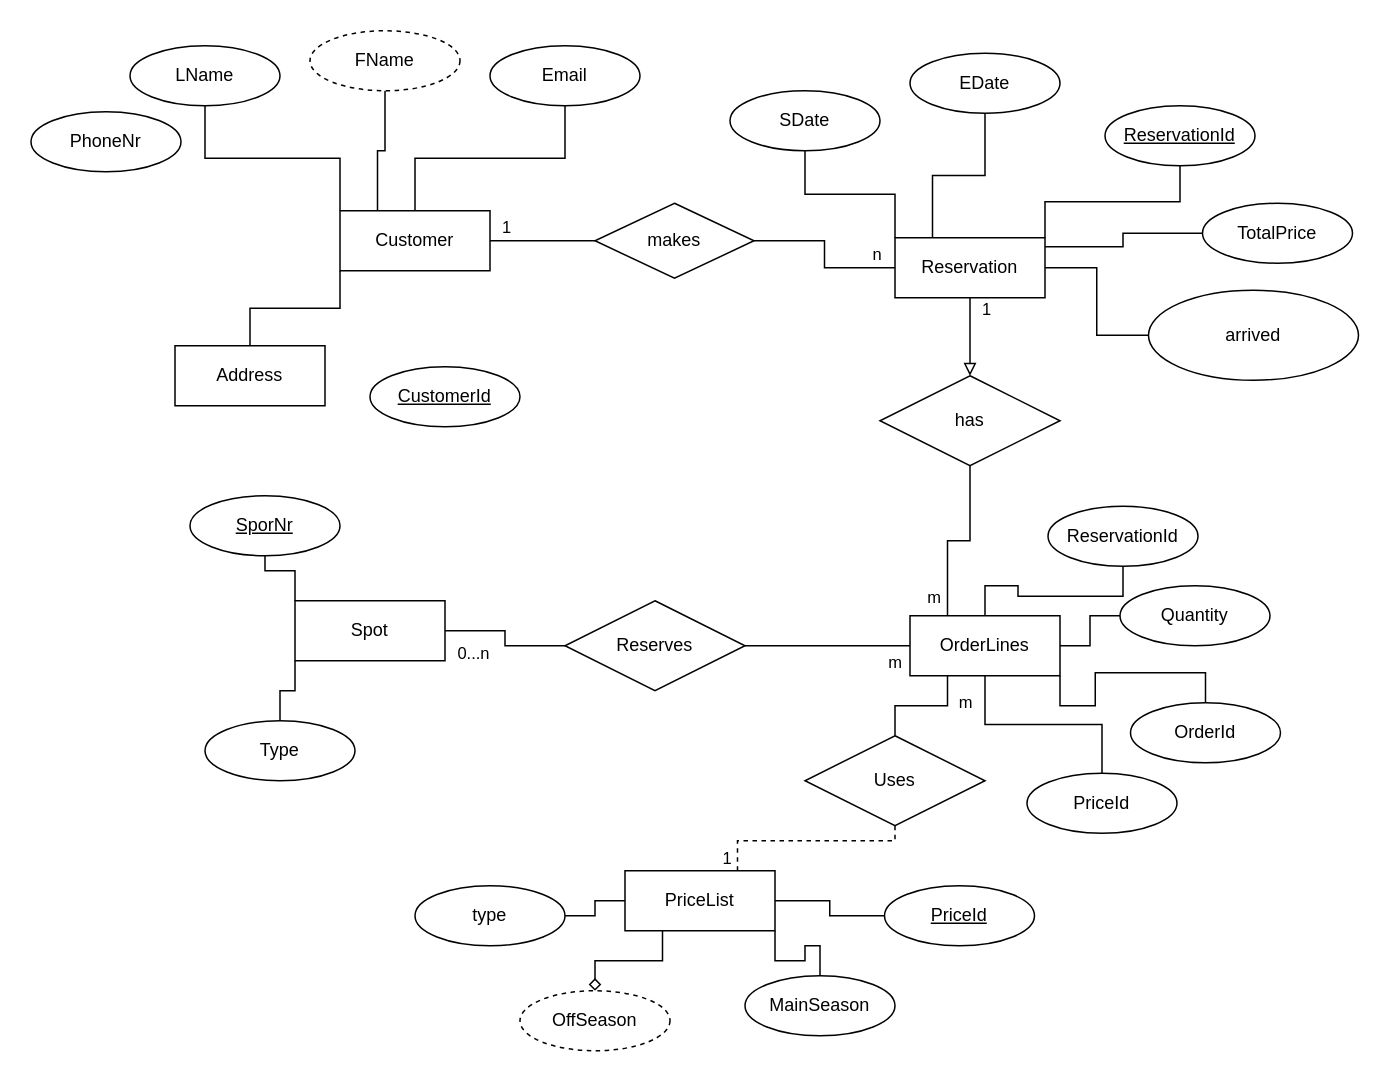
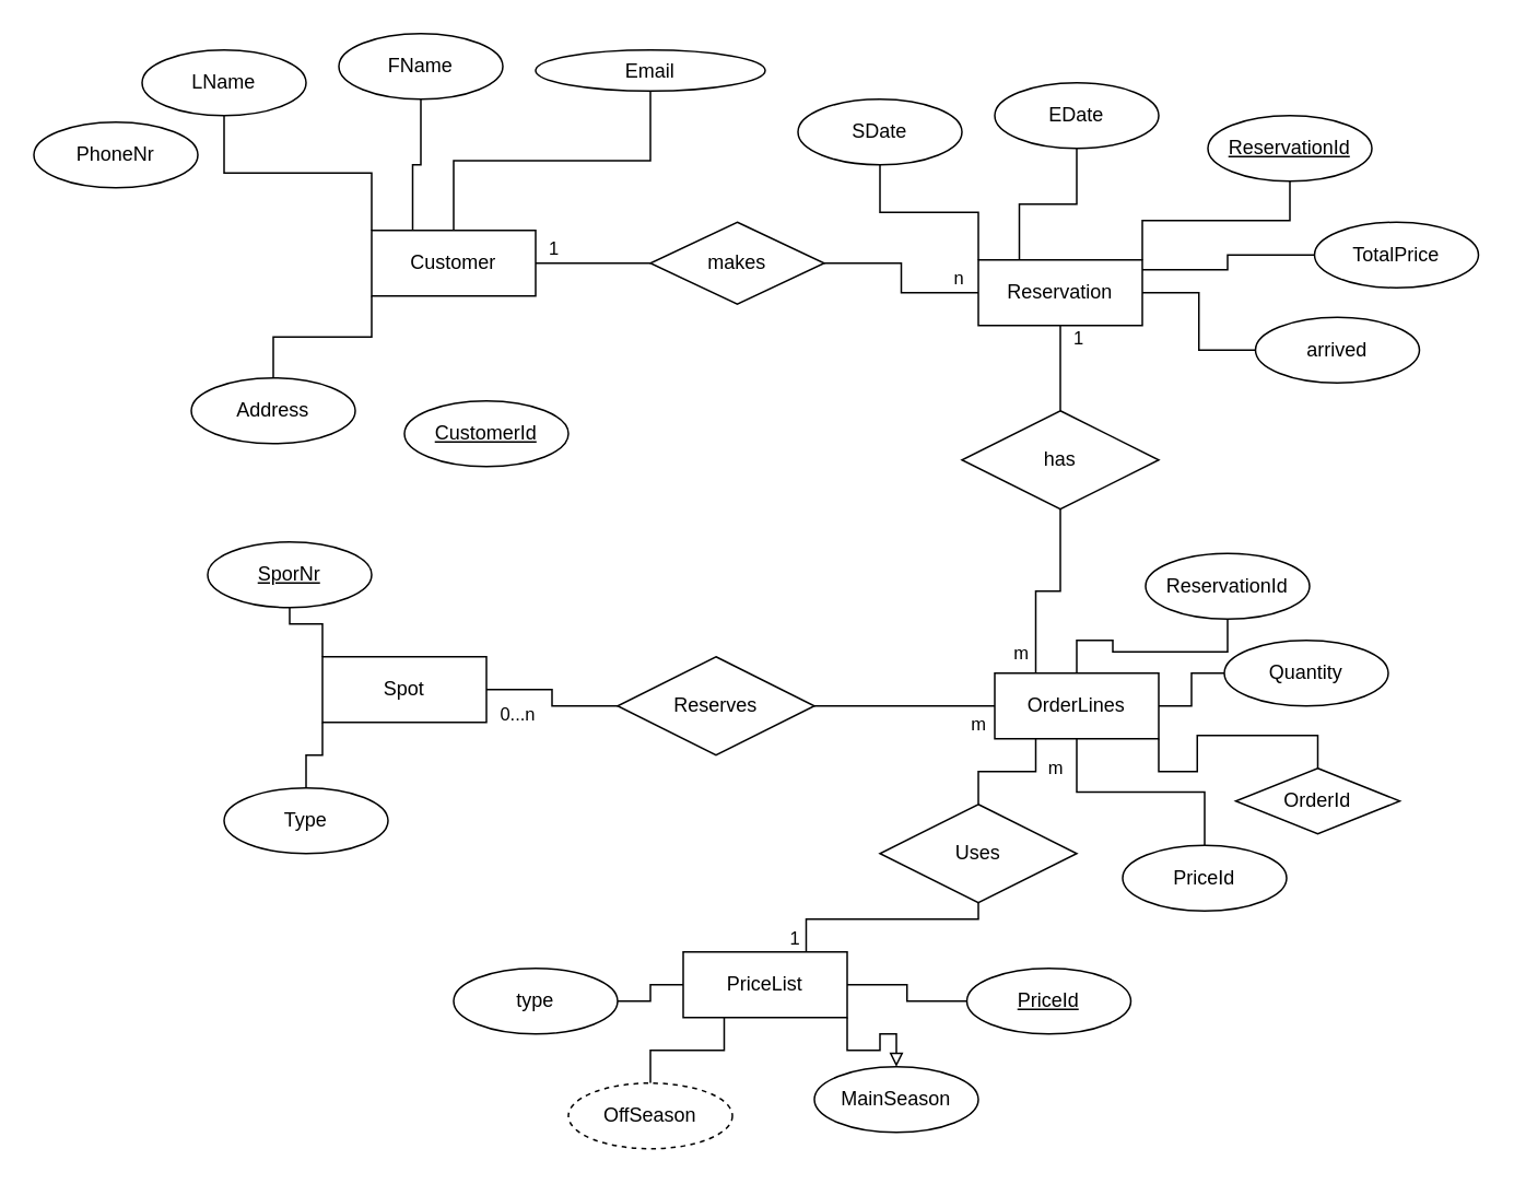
  <mxCell id="0" />
  <mxCell id="1" parent="0" />
  <mxCell id="2" style="edgeStyle=orthogonalEdgeStyle;rounded=0;orthogonalLoop=1;jettySize=auto;html=1;exitX=0;exitY=0;exitDx=0;exitDy=0;endArrow=none;endFill=0;" parent="1" source="8" target="10" edge="1"><mxGeometry relative="1" as="geometry" /></mxCell>
  <mxCell id="3" style="edgeStyle=orthogonalEdgeStyle;rounded=0;orthogonalLoop=1;jettySize=auto;html=1;exitX=0.25;exitY=0;exitDx=0;exitDy=0;endArrow=none;endFill=0;" parent="1" source="8" target="9" edge="1"><mxGeometry relative="1" as="geometry" /></mxCell>
  <mxCell id="4" style="edgeStyle=orthogonalEdgeStyle;rounded=0;orthogonalLoop=1;jettySize=auto;html=1;exitX=0.5;exitY=0;exitDx=0;exitDy=0;endArrow=none;endFill=0;" parent="1" source="8" target="11" edge="1"><mxGeometry relative="1" as="geometry" /></mxCell>
  <mxCell id="5" style="edgeStyle=orthogonalEdgeStyle;rounded=0;orthogonalLoop=1;jettySize=auto;html=1;exitX=0;exitY=1;exitDx=0;exitDy=0;endArrow=none;endFill=0;" parent="1" source="8" target="13" edge="1"><mxGeometry relative="1" as="geometry" /></mxCell>
  <mxCell id="6" style="edgeStyle=orthogonalEdgeStyle;rounded=0;orthogonalLoop=1;jettySize=auto;html=1;exitX=1;exitY=0.5;exitDx=0;exitDy=0;endArrow=none;endFill=0;" parent="1" source="8" target="26" edge="1"><mxGeometry relative="1" as="geometry"><Array as="points"><mxPoint x="356" y="160" /><mxPoint x="356" y="160" /></Array></mxGeometry></mxCell>
  <mxCell id="7" value="1" style="edgeLabel;html=1;align=center;verticalAlign=middle;resizable=0;points=[];" parent="6" vertex="1" connectable="0"><mxGeometry x="-0.762" relative="1" as="geometry"><mxPoint x="2" y="-10" as="offset" /></mxGeometry></mxCell>
  <mxCell id="8" value="Customer" style="whiteSpace=wrap;html=1;align=center;" parent="1" vertex="1"><mxGeometry x="226" y="140" width="100" height="40" as="geometry" /></mxCell>
- <mxCell id="9" value="FName" style="ellipse;whiteSpace=wrap;html=1;align=center;dashed=1;" parent="1" vertex="1"><mxGeometry x="206" y="20" width="100" height="40" as="geometry" /></mxCell>
+ <mxCell id="9" value="FName" style="ellipse;whiteSpace=wrap;html=1;align=center;" parent="1" vertex="1"><mxGeometry x="206" y="20" width="100" height="40" as="geometry" /></mxCell>
  <mxCell id="10" value="LName" style="ellipse;whiteSpace=wrap;html=1;align=center;" parent="1" vertex="1"><mxGeometry x="86" y="30" width="100" height="40" as="geometry" /></mxCell>
- <mxCell id="11" value="Email" style="ellipse;whiteSpace=wrap;html=1;align=center;" parent="1" vertex="1"><mxGeometry x="326" y="30" width="100" height="40" as="geometry" /></mxCell>
+ <mxCell id="11" value="Email" style="ellipse;whiteSpace=wrap;html=1;align=center;" parent="1" vertex="1"><mxGeometry x="326" y="30" width="140" height="25" as="geometry" /></mxCell>
  <mxCell id="12" value="PhoneNr" style="ellipse;whiteSpace=wrap;html=1;align=center;" parent="1" vertex="1"><mxGeometry x="20" y="74" width="100" height="40" as="geometry" /></mxCell>
- <mxCell id="13" value="Address" style="whiteSpace=wrap;html=1;align=center;rounded=0;" parent="1" vertex="1"><mxGeometry x="116" y="230" width="100" height="40" as="geometry" /></mxCell>
+ <mxCell id="13" value="Address" style="ellipse;whiteSpace=wrap;html=1;align=center;" parent="1" vertex="1"><mxGeometry x="116" y="230" width="100" height="40" as="geometry" /></mxCell>
  <mxCell id="14" value="&lt;u&gt;CustomerId&lt;/u&gt;" style="ellipse;whiteSpace=wrap;html=1;align=center;" parent="1" vertex="1"><mxGeometry x="246" y="244" width="100" height="40" as="geometry" /></mxCell>
  <mxCell id="15" style="edgeStyle=orthogonalEdgeStyle;rounded=0;orthogonalLoop=1;jettySize=auto;html=1;exitX=0;exitY=0;exitDx=0;exitDy=0;endArrow=none;endFill=0;" parent="1" source="22" target="25" edge="1"><mxGeometry relative="1" as="geometry" /></mxCell>
  <mxCell id="16" style="edgeStyle=orthogonalEdgeStyle;rounded=0;orthogonalLoop=1;jettySize=auto;html=1;exitX=0.25;exitY=0;exitDx=0;exitDy=0;endArrow=none;endFill=0;" parent="1" source="22" target="23" edge="1"><mxGeometry relative="1" as="geometry" /></mxCell>
  <mxCell id="17" style="edgeStyle=orthogonalEdgeStyle;rounded=0;orthogonalLoop=1;jettySize=auto;html=1;exitX=1;exitY=0;exitDx=0;exitDy=0;endArrow=none;endFill=0;" parent="1" source="22" target="24" edge="1"><mxGeometry relative="1" as="geometry" /></mxCell>
  <mxCell id="18" style="edgeStyle=orthogonalEdgeStyle;rounded=0;orthogonalLoop=1;jettySize=auto;html=1;exitX=0;exitY=0.5;exitDx=0;exitDy=0;endArrow=none;endFill=0;" parent="1" source="22" target="26" edge="1"><mxGeometry relative="1" as="geometry" /></mxCell>
  <mxCell id="19" value="n" style="edgeLabel;html=1;align=center;verticalAlign=middle;resizable=0;points=[];" parent="18" vertex="1" connectable="0"><mxGeometry x="-0.74" relative="1" as="geometry"><mxPoint x="2" y="-10" as="offset" /></mxGeometry></mxCell>
- <mxCell id="20" style="edgeStyle=orthogonalEdgeStyle;rounded=0;orthogonalLoop=1;jettySize=auto;html=1;exitX=0.5;exitY=1;exitDx=0;exitDy=0;endArrow=block;endFill=0;" parent="1" source="22" target="56" edge="1"><mxGeometry relative="1" as="geometry" /></mxCell>
+ <mxCell id="20" style="edgeStyle=orthogonalEdgeStyle;rounded=0;orthogonalLoop=1;jettySize=auto;html=1;exitX=0.5;exitY=1;exitDx=0;exitDy=0;endArrow=none;endFill=0;" parent="1" source="22" target="56" edge="1"><mxGeometry relative="1" as="geometry" /></mxCell>
  <mxCell id="21" value="1" style="edgeLabel;html=1;align=center;verticalAlign=middle;resizable=0;points=[];" parent="20" vertex="1" connectable="0"><mxGeometry x="-0.733" relative="1" as="geometry"><mxPoint x="10" as="offset" /></mxGeometry></mxCell>
  <mxCell id="22" value="Reservation" style="whiteSpace=wrap;html=1;align=center;" parent="1" vertex="1"><mxGeometry x="596" y="158" width="100" height="40" as="geometry" /></mxCell>
- <mxCell id="23" value="EDate" style="ellipse;whiteSpace=wrap;html=1;align=center;" parent="1" vertex="1"><mxGeometry x="606" y="35" width="100" height="40" as="geometry" /></mxCell>
+ <mxCell id="23" value="EDate" style="ellipse;whiteSpace=wrap;html=1;align=center;" parent="1" vertex="1"><mxGeometry x="606" y="50" width="100" height="40" as="geometry" /></mxCell>
  <mxCell id="24" value="&lt;u&gt;ReservationId&lt;/u&gt;" style="ellipse;whiteSpace=wrap;html=1;align=center;" parent="1" vertex="1"><mxGeometry x="736" y="70" width="100" height="40" as="geometry" /></mxCell>
  <mxCell id="25" value="SDate" style="ellipse;whiteSpace=wrap;html=1;align=center;" parent="1" vertex="1"><mxGeometry x="486" y="60" width="100" height="40" as="geometry" /></mxCell>
  <mxCell id="26" value="makes" style="shape=rhombus;perimeter=rhombusPerimeter;whiteSpace=wrap;html=1;align=center;" parent="1" vertex="1"><mxGeometry x="396" y="135" width="106" height="50" as="geometry" /></mxCell>
  <mxCell id="27" style="edgeStyle=orthogonalEdgeStyle;rounded=0;orthogonalLoop=1;jettySize=auto;html=1;exitX=1;exitY=1;exitDx=0;exitDy=0;endArrow=none;endFill=0;" parent="1" source="34" target="35" edge="1"><mxGeometry relative="1" as="geometry" /></mxCell>
  <mxCell id="28" style="edgeStyle=orthogonalEdgeStyle;rounded=0;orthogonalLoop=1;jettySize=auto;html=1;exitX=0.25;exitY=1;exitDx=0;exitDy=0;endArrow=none;endFill=0;" parent="1" source="34" target="55" edge="1"><mxGeometry relative="1" as="geometry"><Array as="points"><mxPoint x="631" y="470" /><mxPoint x="596" y="470" /></Array></mxGeometry></mxCell>
  <mxCell id="29" value="m" style="edgeLabel;html=1;align=center;verticalAlign=middle;resizable=0;points=[];" parent="28" vertex="1" connectable="0"><mxGeometry x="-0.814" relative="1" as="geometry"><mxPoint x="11" y="10" as="offset" /></mxGeometry></mxCell>
  <mxCell id="30" style="edgeStyle=orthogonalEdgeStyle;rounded=0;orthogonalLoop=1;jettySize=auto;html=1;exitX=0;exitY=0.5;exitDx=0;exitDy=0;endArrow=none;endFill=0;" parent="1" source="34" target="54" edge="1"><mxGeometry relative="1" as="geometry" /></mxCell>
  <mxCell id="31" value="m" style="edgeLabel;html=1;align=center;verticalAlign=middle;resizable=0;points=[];" parent="30" vertex="1" connectable="0"><mxGeometry x="-0.808" relative="1" as="geometry"><mxPoint y="10" as="offset" /></mxGeometry></mxCell>
  <mxCell id="32" style="edgeStyle=orthogonalEdgeStyle;rounded=0;orthogonalLoop=1;jettySize=auto;html=1;exitX=0.25;exitY=0;exitDx=0;exitDy=0;endArrow=none;endFill=0;" parent="1" source="34" target="56" edge="1"><mxGeometry relative="1" as="geometry" /></mxCell>
  <mxCell id="33" value="m" style="edgeLabel;html=1;align=center;verticalAlign=middle;resizable=0;points=[];" parent="32" vertex="1" connectable="0"><mxGeometry x="-0.774" relative="1" as="geometry"><mxPoint x="-10" as="offset" /></mxGeometry></mxCell>
  <mxCell id="34" value="OrderLines" style="whiteSpace=wrap;html=1;align=center;" parent="1" vertex="1"><mxGeometry x="606" y="410" width="100" height="40" as="geometry" /></mxCell>
- <mxCell id="35" value="OrderId" style="ellipse;whiteSpace=wrap;html=1;align=center;" parent="1" vertex="1"><mxGeometry x="753" y="468" width="100" height="40" as="geometry" /></mxCell>
+ <mxCell id="35" value="OrderId" style="rhombus;whiteSpace=wrap;html=1;align=center;" parent="1" vertex="1"><mxGeometry x="753" y="468" width="100" height="40" as="geometry" /></mxCell>
  <mxCell id="36" style="edgeStyle=orthogonalEdgeStyle;rounded=0;orthogonalLoop=1;jettySize=auto;html=1;endArrow=none;endFill=0;" parent="1" source="37" target="34" edge="1"><mxGeometry relative="1" as="geometry" /></mxCell>
  <mxCell id="37" value="Quantity" style="ellipse;whiteSpace=wrap;html=1;align=center;" parent="1" vertex="1"><mxGeometry x="746" y="390" width="100" height="40" as="geometry" /></mxCell>
  <mxCell id="38" style="edgeStyle=orthogonalEdgeStyle;rounded=0;orthogonalLoop=1;jettySize=auto;html=1;exitX=0;exitY=0;exitDx=0;exitDy=0;endArrow=none;endFill=0;" parent="1" source="42" target="52" edge="1"><mxGeometry relative="1" as="geometry" /></mxCell>
  <mxCell id="39" style="edgeStyle=orthogonalEdgeStyle;rounded=0;orthogonalLoop=1;jettySize=auto;html=1;exitX=0;exitY=1;exitDx=0;exitDy=0;endArrow=none;endFill=0;" parent="1" source="42" target="53" edge="1"><mxGeometry relative="1" as="geometry" /></mxCell>
  <mxCell id="40" style="edgeStyle=orthogonalEdgeStyle;rounded=0;orthogonalLoop=1;jettySize=auto;html=1;exitX=1;exitY=0.5;exitDx=0;exitDy=0;endArrow=none;endFill=0;" parent="1" source="42" target="54" edge="1"><mxGeometry relative="1" as="geometry" /></mxCell>
  <mxCell id="41" value="0...n" style="edgeLabel;html=1;align=center;verticalAlign=middle;resizable=0;points=[];" parent="40" vertex="1" connectable="0"><mxGeometry x="-0.77" y="-1" relative="1" as="geometry"><mxPoint x="8" y="13" as="offset" /></mxGeometry></mxCell>
  <mxCell id="42" value="Spot" style="whiteSpace=wrap;html=1;align=center;" parent="1" vertex="1"><mxGeometry x="196" y="400" width="100" height="40" as="geometry" /></mxCell>
- <mxCell id="43" style="edgeStyle=orthogonalEdgeStyle;rounded=0;orthogonalLoop=1;jettySize=auto;html=1;exitX=1;exitY=1;exitDx=0;exitDy=0;endArrow=none;endFill=0;" parent="1" source="48" target="51" edge="1"><mxGeometry relative="1" as="geometry" /></mxCell>
- <mxCell id="44" style="edgeStyle=orthogonalEdgeStyle;rounded=0;orthogonalLoop=1;jettySize=auto;html=1;exitX=0.25;exitY=1;exitDx=0;exitDy=0;endArrow=diamond;endFill=0;" parent="1" source="48" target="49" edge="1"><mxGeometry relative="1" as="geometry" /></mxCell>
+ <mxCell id="43" style="edgeStyle=orthogonalEdgeStyle;rounded=0;orthogonalLoop=1;jettySize=auto;html=1;exitX=1;exitY=1;exitDx=0;exitDy=0;endArrow=block;endFill=0;" parent="1" source="48" target="51" edge="1"><mxGeometry relative="1" as="geometry" /></mxCell>
+ <mxCell id="44" style="edgeStyle=orthogonalEdgeStyle;rounded=0;orthogonalLoop=1;jettySize=auto;html=1;exitX=0.25;exitY=1;exitDx=0;exitDy=0;endArrow=none;endFill=0;" parent="1" source="48" target="49" edge="1"><mxGeometry relative="1" as="geometry" /></mxCell>
  <mxCell id="45" style="edgeStyle=orthogonalEdgeStyle;rounded=0;orthogonalLoop=1;jettySize=auto;html=1;exitX=0;exitY=0.5;exitDx=0;exitDy=0;endArrow=none;endFill=0;" parent="1" source="48" target="50" edge="1"><mxGeometry relative="1" as="geometry" /></mxCell>
- <mxCell id="46" style="edgeStyle=orthogonalEdgeStyle;rounded=0;orthogonalLoop=1;jettySize=auto;html=1;exitX=0.75;exitY=0;exitDx=0;exitDy=0;endArrow=none;endFill=0;dashed=1;" parent="1" source="48" target="55" edge="1"><mxGeometry relative="1" as="geometry"><Array as="points"><mxPoint x="491" y="560" /><mxPoint x="596" y="560" /></Array></mxGeometry></mxCell>
+ <mxCell id="46" style="edgeStyle=orthogonalEdgeStyle;rounded=0;orthogonalLoop=1;jettySize=auto;html=1;exitX=0.75;exitY=0;exitDx=0;exitDy=0;endArrow=none;endFill=0;" parent="1" source="48" target="55" edge="1"><mxGeometry relative="1" as="geometry"><Array as="points"><mxPoint x="491" y="560" /><mxPoint x="596" y="560" /></Array></mxGeometry></mxCell>
  <mxCell id="47" value="1" style="edgeLabel;html=1;align=center;verticalAlign=middle;resizable=0;points=[];" parent="46" vertex="1" connectable="0"><mxGeometry x="-0.771" y="1" relative="1" as="geometry"><mxPoint x="-7" y="6" as="offset" /></mxGeometry></mxCell>
  <mxCell id="48" value="PriceList" style="whiteSpace=wrap;html=1;align=center;" parent="1" vertex="1"><mxGeometry x="416" y="580" width="100" height="40" as="geometry" /></mxCell>
  <mxCell id="49" value="OffSeason" style="ellipse;whiteSpace=wrap;html=1;align=center;dashed=1;" parent="1" vertex="1"><mxGeometry x="346" y="660" width="100" height="40" as="geometry" /></mxCell>
  <mxCell id="50" value="type" style="ellipse;whiteSpace=wrap;html=1;align=center;" parent="1" vertex="1"><mxGeometry x="276" y="590" width="100" height="40" as="geometry" /></mxCell>
  <mxCell id="51" value="MainSeason" style="ellipse;whiteSpace=wrap;html=1;align=center;" parent="1" vertex="1"><mxGeometry x="496" y="650" width="100" height="40" as="geometry" /></mxCell>
  <mxCell id="52" value="&lt;u&gt;SporNr&lt;/u&gt;" style="ellipse;whiteSpace=wrap;html=1;align=center;" parent="1" vertex="1"><mxGeometry x="126" y="330" width="100" height="40" as="geometry" /></mxCell>
  <mxCell id="53" value="Type" style="ellipse;whiteSpace=wrap;html=1;align=center;" parent="1" vertex="1"><mxGeometry x="136" y="480" width="100" height="40" as="geometry" /></mxCell>
  <mxCell id="54" value="Reserves" style="shape=rhombus;perimeter=rhombusPerimeter;whiteSpace=wrap;html=1;align=center;" parent="1" vertex="1"><mxGeometry x="376" y="400" width="120" height="60" as="geometry" /></mxCell>
  <mxCell id="55" value="Uses" style="shape=rhombus;perimeter=rhombusPerimeter;whiteSpace=wrap;html=1;align=center;" parent="1" vertex="1"><mxGeometry x="536" y="490" width="120" height="60" as="geometry" /></mxCell>
  <mxCell id="56" value="has" style="shape=rhombus;perimeter=rhombusPerimeter;whiteSpace=wrap;html=1;align=center;" parent="1" vertex="1"><mxGeometry x="586" y="250" width="120" height="60" as="geometry" /></mxCell>
  <mxCell id="57" style="edgeStyle=orthogonalEdgeStyle;rounded=0;orthogonalLoop=1;jettySize=auto;html=1;exitX=0;exitY=0.5;exitDx=0;exitDy=0;endArrow=none;endFill=0;" parent="1" source="58" target="48" edge="1"><mxGeometry relative="1" as="geometry" /></mxCell>
  <mxCell id="58" value="&lt;u&gt;PriceId&lt;/u&gt;" style="ellipse;whiteSpace=wrap;html=1;align=center;" parent="1" vertex="1"><mxGeometry x="589" y="590" width="100" height="40" as="geometry" /></mxCell>
  <mxCell id="59" style="edgeStyle=orthogonalEdgeStyle;rounded=0;orthogonalLoop=1;jettySize=auto;html=1;endArrow=none;endFill=0;" parent="1" source="60" target="34" edge="1"><mxGeometry relative="1" as="geometry" /></mxCell>
  <mxCell id="60" value="PriceId" style="ellipse;whiteSpace=wrap;html=1;align=center;" parent="1" vertex="1"><mxGeometry x="684" y="515" width="100" height="40" as="geometry" /></mxCell>
  <mxCell id="61" style="edgeStyle=orthogonalEdgeStyle;rounded=0;orthogonalLoop=1;jettySize=auto;html=1;endArrow=none;endFill=0;" parent="1" source="62" target="34" edge="1"><mxGeometry relative="1" as="geometry" /></mxCell>
  <mxCell id="62" value="ReservationId" style="ellipse;whiteSpace=wrap;html=1;align=center;" parent="1" vertex="1"><mxGeometry x="698" y="337" width="100" height="40" as="geometry" /></mxCell>
  <mxCell id="63" style="edgeStyle=orthogonalEdgeStyle;rounded=0;orthogonalLoop=1;jettySize=auto;html=1;endArrow=none;endFill=0;" edge="1" parent="1" source="64" target="22"><mxGeometry relative="1" as="geometry" /></mxCell>
- <mxCell id="64" value="arrived" style="ellipse;whiteSpace=wrap;html=1;align=center;" vertex="1" parent="1"><mxGeometry x="765" y="193" width="140" height="60" as="geometry" /></mxCell>
+ <mxCell id="64" value="arrived" style="ellipse;whiteSpace=wrap;html=1;align=center;" vertex="1" parent="1"><mxGeometry x="765" y="193" width="100" height="40" as="geometry" /></mxCell>
  <mxCell id="65" style="edgeStyle=orthogonalEdgeStyle;rounded=0;orthogonalLoop=1;jettySize=auto;html=1;endArrow=none;endFill=0;" edge="1" parent="1" source="66" target="22"><mxGeometry relative="1" as="geometry"><Array as="points"><mxPoint x="748" y="155" /><mxPoint x="748" y="164" /></Array></mxGeometry></mxCell>
  <mxCell id="66" value="TotalPrice" style="ellipse;whiteSpace=wrap;html=1;align=center;" vertex="1" parent="1"><mxGeometry x="801" y="135" width="100" height="40" as="geometry" /></mxCell>
